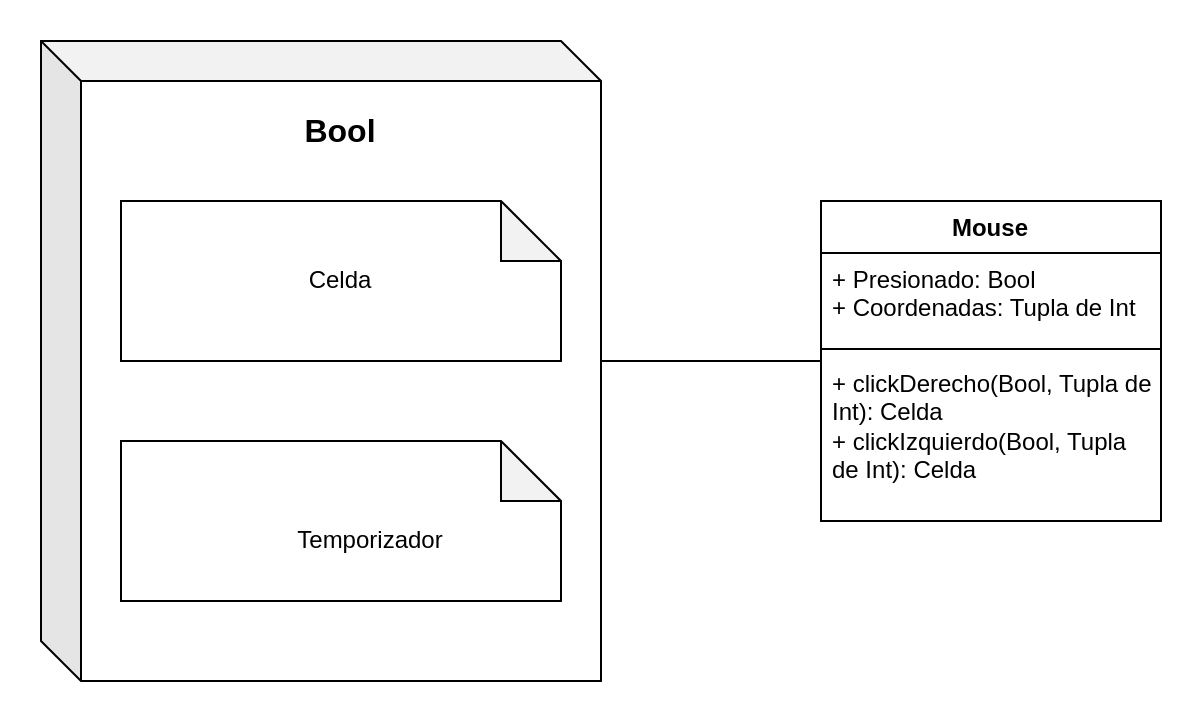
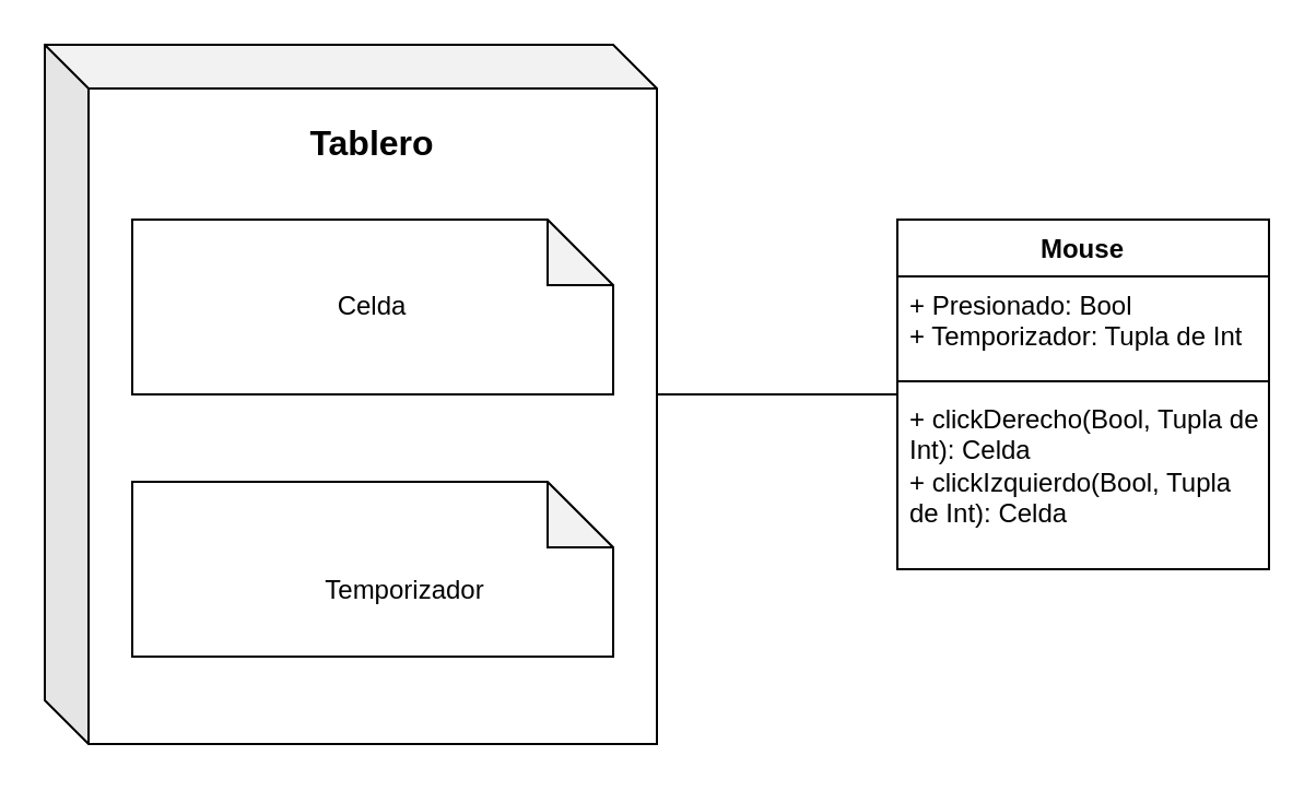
  <mxCell id="0" />
  <mxCell id="1" parent="0" />
  <mxCell id="2" value="" style="shape=cube;whiteSpace=wrap;html=1;boundedLbl=1;backgroundOutline=1;darkOpacity=0.05;darkOpacity2=0.1;" vertex="1" parent="1"><mxGeometry x="20" y="20" width="280" height="320" as="geometry" /></mxCell>
- <mxCell id="3" value="&lt;b&gt;&lt;font style=&quot;font-size: 16px;&quot;&gt;Bool&lt;/font&gt;&lt;/b&gt;" style="text;html=1;strokeColor=none;fillColor=none;align=center;verticalAlign=middle;whiteSpace=wrap;rounded=0;" vertex="1" parent="1"><mxGeometry x="40" y="50" width="260" height="30" as="geometry" /></mxCell>
+ <mxCell id="3" value="&lt;b&gt;&lt;font style=&quot;font-size: 16px;&quot;&gt;Tablero&lt;/font&gt;&lt;/b&gt;" style="text;html=1;strokeColor=none;fillColor=none;align=center;verticalAlign=middle;whiteSpace=wrap;rounded=0;" vertex="1" parent="1"><mxGeometry x="40" y="50" width="260" height="30" as="geometry" /></mxCell>
  <mxCell id="4" value="" style="shape=note;whiteSpace=wrap;html=1;backgroundOutline=1;darkOpacity=0.05;" vertex="1" parent="1"><mxGeometry x="60" y="100" width="220" height="80" as="geometry" /></mxCell>
  <mxCell id="5" value="Celda" style="text;html=1;strokeColor=none;fillColor=none;align=center;verticalAlign=middle;whiteSpace=wrap;rounded=0;" vertex="1" parent="1"><mxGeometry x="80" y="120" width="180" height="40" as="geometry" /></mxCell>
  <mxCell id="6" value="" style="shape=note;whiteSpace=wrap;html=1;backgroundOutline=1;darkOpacity=0.05;" vertex="1" parent="1"><mxGeometry x="60" y="220" width="220" height="80" as="geometry" /></mxCell>
  <mxCell id="7" value="Temporizador" style="text;html=1;strokeColor=none;fillColor=none;align=center;verticalAlign=middle;whiteSpace=wrap;rounded=0;" vertex="1" parent="1"><mxGeometry x="145" y="255" width="80" height="30" as="geometry" /></mxCell>
  <mxCell id="8" value="Mouse" style="swimlane;fontStyle=1;align=center;verticalAlign=top;childLayout=stackLayout;horizontal=1;startSize=26;horizontalStack=0;resizeParent=1;resizeParentMax=0;resizeLast=0;collapsible=1;marginBottom=0;whiteSpace=wrap;html=1;" vertex="1" parent="1"><mxGeometry x="410" y="100" width="170" height="160" as="geometry" /></mxCell>
- <mxCell id="9" value="+ Presionado: Bool&lt;br&gt;+ Coordenadas: Tupla de Int" style="text;strokeColor=none;fillColor=none;align=left;verticalAlign=top;spacingLeft=4;spacingRight=4;overflow=hidden;rotatable=0;points=[[0,0.5],[1,0.5]];portConstraint=eastwest;whiteSpace=wrap;html=1;" vertex="1" parent="8"><mxGeometry y="26" width="170" height="44" as="geometry" /></mxCell>
+ <mxCell id="9" value="+ Presionado: Bool&lt;br&gt;+ Temporizador: Tupla de Int" style="text;strokeColor=none;fillColor=none;align=left;verticalAlign=top;spacingLeft=4;spacingRight=4;overflow=hidden;rotatable=0;points=[[0,0.5],[1,0.5]];portConstraint=eastwest;whiteSpace=wrap;html=1;" vertex="1" parent="8"><mxGeometry y="26" width="170" height="44" as="geometry" /></mxCell>
  <mxCell id="10" value="" style="line;strokeWidth=1;fillColor=none;align=left;verticalAlign=middle;spacingTop=-1;spacingLeft=3;spacingRight=3;rotatable=0;labelPosition=right;points=[];portConstraint=eastwest;strokeColor=inherit;" vertex="1" parent="8"><mxGeometry y="70" width="170" height="8" as="geometry" /></mxCell>
  <mxCell id="11" value="+ clickDerecho(Bool, Tupla de Int): Celda&lt;br&gt;+ clickIzquierdo(Bool, Tupla de Int): Celda" style="text;strokeColor=none;fillColor=none;align=left;verticalAlign=top;spacingLeft=4;spacingRight=4;overflow=hidden;rotatable=0;points=[[0,0.5],[1,0.5]];portConstraint=eastwest;whiteSpace=wrap;html=1;" vertex="1" parent="8"><mxGeometry y="78" width="170" height="82" as="geometry" /></mxCell>
  <mxCell id="12" value="" style="line;strokeWidth=1;fillColor=none;align=left;verticalAlign=middle;spacingTop=-1;spacingLeft=3;spacingRight=3;rotatable=0;labelPosition=right;points=[];portConstraint=eastwest;strokeColor=inherit;" vertex="1" parent="1"><mxGeometry x="300" y="176" width="110" height="8" as="geometry" /></mxCell>
